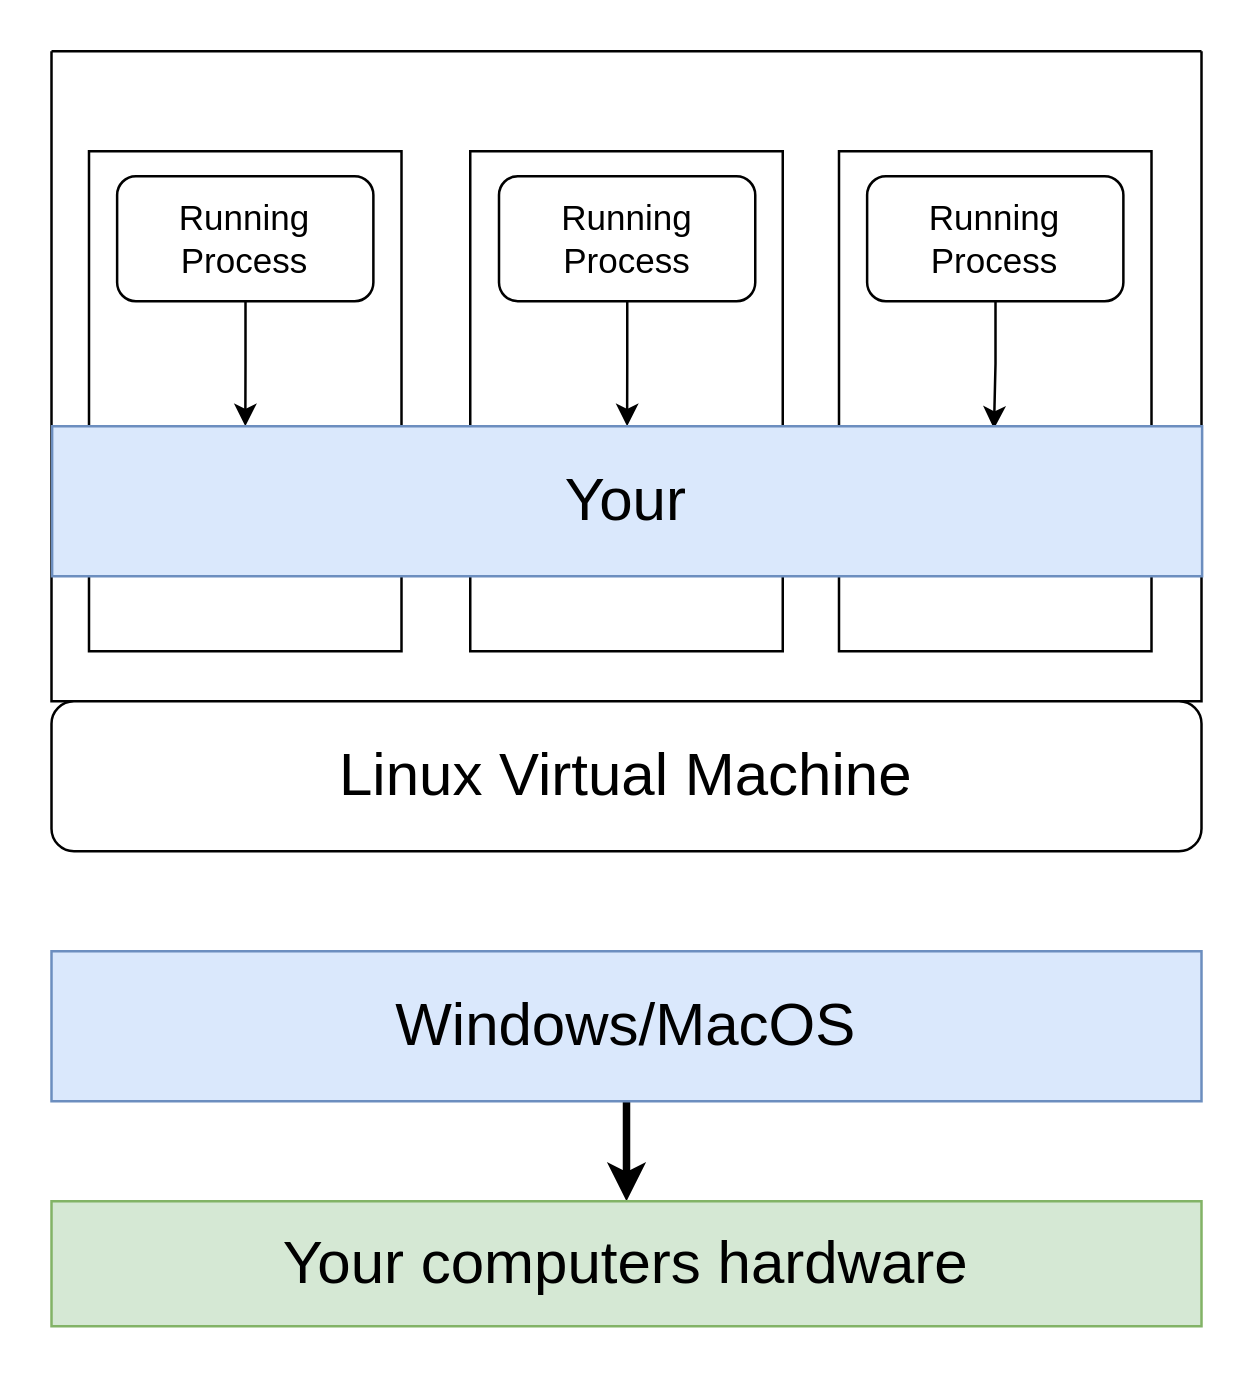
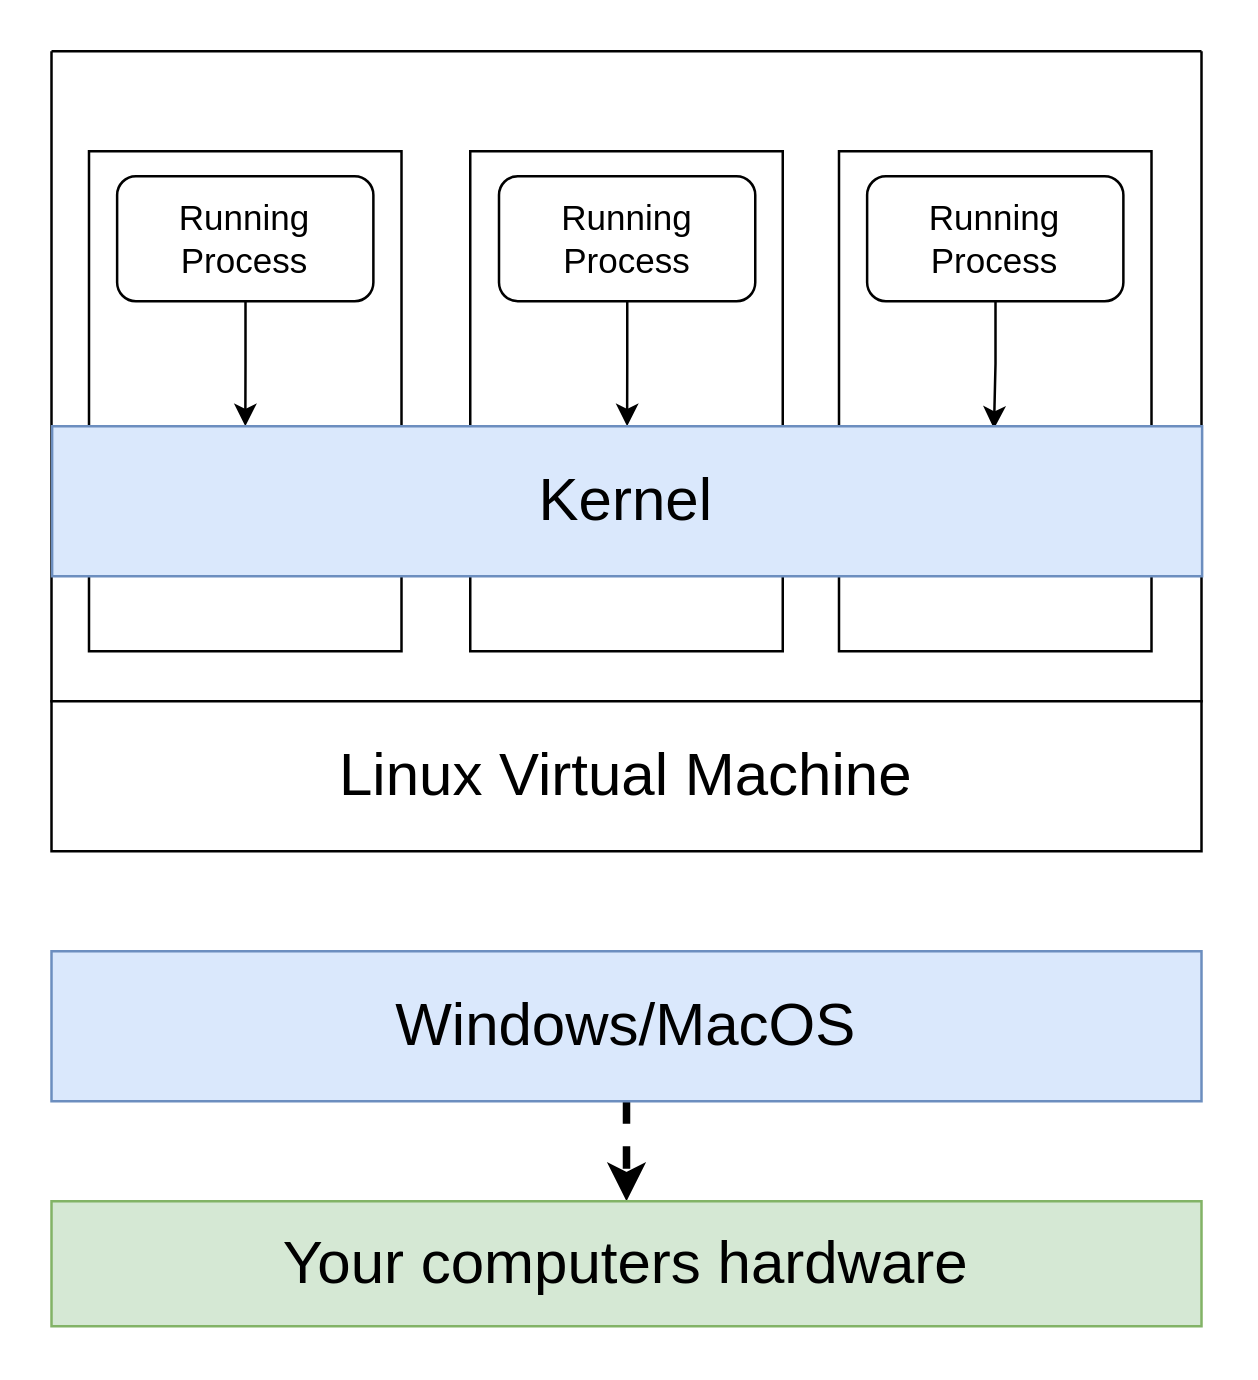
  <mxCell id="0" />
  <mxCell id="1" parent="0" />
  <mxCell id="2" value="" style="swimlane;startSize=0;" vertex="1" parent="1"><mxGeometry x="20" y="20" width="460" height="260" as="geometry" /></mxCell>
  <mxCell id="3" value="" style="rounded=0;whiteSpace=wrap;html=1;" vertex="1" parent="2"><mxGeometry x="15" y="40" width="125" height="200" as="geometry" /></mxCell>
  <mxCell id="4" value="" style="rounded=0;whiteSpace=wrap;html=1;" vertex="1" parent="2"><mxGeometry x="167.5" y="40" width="125" height="200" as="geometry" /></mxCell>
  <mxCell id="5" value="" style="rounded=0;whiteSpace=wrap;html=1;" vertex="1" parent="2"><mxGeometry x="315" y="40" width="125" height="200" as="geometry" /></mxCell>
  <mxCell id="6" style="edgeStyle=orthogonalEdgeStyle;rounded=0;orthogonalLoop=1;jettySize=auto;html=1;entryX=0.168;entryY=0;entryDx=0;entryDy=0;entryPerimeter=0;fontSize=24;" edge="1" parent="2" source="7" target="12"><mxGeometry relative="1" as="geometry" /></mxCell>
  <mxCell id="7" value="&lt;font style=&quot;font-size: 14px&quot;&gt;Running Process&lt;/font&gt;" style="rounded=1;whiteSpace=wrap;html=1;" vertex="1" parent="2"><mxGeometry x="26.25" y="50" width="102.5" height="50" as="geometry" /></mxCell>
  <mxCell id="8" style="edgeStyle=orthogonalEdgeStyle;rounded=0;orthogonalLoop=1;jettySize=auto;html=1;entryX=0.5;entryY=0;entryDx=0;entryDy=0;fontSize=24;" edge="1" parent="2" source="9" target="12"><mxGeometry relative="1" as="geometry" /></mxCell>
  <mxCell id="9" value="&lt;span&gt;&lt;font style=&quot;font-size: 14px&quot;&gt;Running Process&lt;/font&gt;&lt;/span&gt;" style="rounded=1;whiteSpace=wrap;html=1;" vertex="1" parent="2"><mxGeometry x="179" y="50" width="102.5" height="50" as="geometry" /></mxCell>
  <mxCell id="10" style="edgeStyle=orthogonalEdgeStyle;rounded=0;orthogonalLoop=1;jettySize=auto;html=1;entryX=0.819;entryY=0.017;entryDx=0;entryDy=0;entryPerimeter=0;fontSize=24;" edge="1" parent="2" source="11" target="12"><mxGeometry relative="1" as="geometry" /></mxCell>
  <mxCell id="11" value="&lt;span&gt;&lt;font style=&quot;font-size: 14px&quot;&gt;Running Process&lt;/font&gt;&lt;/span&gt;" style="rounded=1;whiteSpace=wrap;html=1;" vertex="1" parent="2"><mxGeometry x="326.25" y="50" width="102.5" height="50" as="geometry" /></mxCell>
- <mxCell id="12" value="&lt;font style=&quot;font-size: 24px&quot;&gt;Your&lt;/font&gt;" style="rounded=0;whiteSpace=wrap;html=1;fontSize=14;fillColor=#dae8fc;strokeColor=#6c8ebf;" vertex="1" parent="2"><mxGeometry x="0.25" y="150" width="460" height="60" as="geometry" /></mxCell>
- <mxCell id="13" value="Linux Virtual Machine" style="whiteSpace=wrap;html=1;fontSize=24;rounded=1;" vertex="1" parent="1"><mxGeometry x="20" y="280" width="460" height="60" as="geometry" /></mxCell>
- <mxCell id="14" style="edgeStyle=orthogonalEdgeStyle;rounded=0;orthogonalLoop=1;jettySize=auto;html=1;entryX=0.5;entryY=0;entryDx=0;entryDy=0;fontSize=24;strokeWidth=3;" edge="1" parent="1" source="15" target="16"><mxGeometry relative="1" as="geometry" /></mxCell>
+ <mxCell id="12" value="&lt;font style=&quot;font-size: 24px&quot;&gt;Kernel&lt;/font&gt;" style="rounded=0;whiteSpace=wrap;html=1;fontSize=14;fillColor=#dae8fc;strokeColor=#6c8ebf;" vertex="1" parent="2"><mxGeometry x="0.25" y="150" width="460" height="60" as="geometry" /></mxCell>
+ <mxCell id="13" value="Linux Virtual Machine" style="rounded=0;whiteSpace=wrap;html=1;fontSize=24;" vertex="1" parent="1"><mxGeometry x="20" y="280" width="460" height="60" as="geometry" /></mxCell>
+ <mxCell id="14" style="edgeStyle=orthogonalEdgeStyle;rounded=0;orthogonalLoop=1;jettySize=auto;html=1;entryX=0.5;entryY=0;entryDx=0;entryDy=0;fontSize=24;strokeWidth=3;dashed=1;" edge="1" parent="1" source="15" target="16"><mxGeometry relative="1" as="geometry" /></mxCell>
  <mxCell id="15" value="Windows/MacOS" style="rounded=0;whiteSpace=wrap;html=1;fontSize=24;fillColor=#dae8fc;strokeColor=#6c8ebf;" vertex="1" parent="1"><mxGeometry x="20" y="380" width="460" height="60" as="geometry" /></mxCell>
  <mxCell id="16" value="Your computers hardware" style="rounded=0;whiteSpace=wrap;html=1;fontSize=24;fillColor=#d5e8d4;strokeColor=#82b366;" vertex="1" parent="1"><mxGeometry x="20" y="480" width="460" height="50" as="geometry" /></mxCell>
